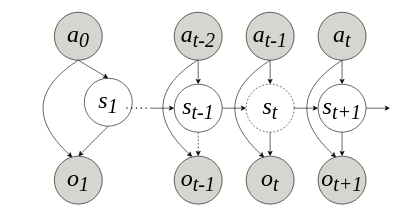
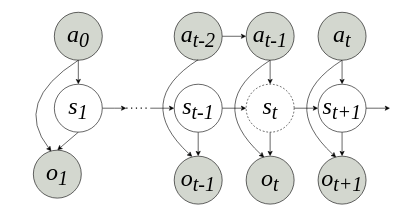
  <mxCell id="0" />
  <mxCell id="1" parent="0" />
- <mxCell id="2" value="o&lt;sub&gt;1&lt;/sub&gt;" style="ellipse;whiteSpace=wrap;html=1;aspect=fixed;fillColor=#d3d7cf;fontSize=40;fontFamily=Times New Roman;fontStyle=2" parent="1" vertex="1"><mxGeometry x="90" y="260" width="80" height="80" as="geometry" /></mxCell>
+ <mxCell id="2" value="o&lt;sub&gt;1&lt;/sub&gt;" style="ellipse;whiteSpace=wrap;html=1;aspect=fixed;fillColor=#d3d7cf;fontSize=40;fontFamily=Times New Roman;fontStyle=2" parent="1" vertex="1"><mxGeometry x="55" y="250" width="80" height="80" as="geometry" /></mxCell>
  <mxCell id="3" style="edgeStyle=orthogonalEdgeStyle;rounded=0;orthogonalLoop=1;jettySize=auto;html=1;exitX=1;exitY=0.5;exitDx=0;exitDy=0;" edge="1" parent="1" source="4"><mxGeometry relative="1" as="geometry"><mxPoint x="210" y="180" as="targetPoint" /></mxGeometry></mxCell>
- <mxCell id="4" value="s&lt;sub&gt;1&lt;/sub&gt;" style="ellipse;whiteSpace=wrap;html=1;aspect=fixed;fillColor=#ffffff;fontSize=40;fontFamily=Times New Roman;fontStyle=2" vertex="1" parent="1"><mxGeometry x="140" y="130" width="80" height="80" as="geometry" /></mxCell>
+ <mxCell id="4" value="s&lt;sub&gt;1&lt;/sub&gt;" style="ellipse;whiteSpace=wrap;html=1;aspect=fixed;fillColor=#ffffff;fontSize=40;fontFamily=Times New Roman;fontStyle=2" vertex="1" parent="1"><mxGeometry x="90" y="140" width="80" height="80" as="geometry" /></mxCell>
  <mxCell id="5" value="a&lt;sub&gt;0&lt;/sub&gt;" style="ellipse;whiteSpace=wrap;html=1;aspect=fixed;fillColor=#d3d7cf;fontSize=40;fontFamily=Times New Roman;fontStyle=2" vertex="1" parent="1"><mxGeometry x="90" y="20" width="80" height="80" as="geometry" /></mxCell>
  <mxCell id="6" value="" style="endArrow=classic;html=1;rounded=0;exitX=0.5;exitY=1;exitDx=0;exitDy=0;entryX=0.5;entryY=0;entryDx=0;entryDy=0;" edge="1" parent="1" source="4" target="2"><mxGeometry width="50" height="50" relative="1" as="geometry"><mxPoint x="290" y="370" as="sourcePoint" /><mxPoint x="340" y="320" as="targetPoint" /></mxGeometry></mxCell>
  <mxCell id="7" value="" style="endArrow=classic;html=1;rounded=0;exitX=0.5;exitY=1;exitDx=0;exitDy=0;entryX=0.5;entryY=0;entryDx=0;entryDy=0;" edge="1" parent="1" source="5" target="4"><mxGeometry width="50" height="50" relative="1" as="geometry"><mxPoint x="290" y="370" as="sourcePoint" /><mxPoint x="340" y="320" as="targetPoint" /></mxGeometry></mxCell>
  <mxCell id="8" value="o&lt;sub&gt;t-1&lt;/sub&gt;" style="ellipse;whiteSpace=wrap;html=1;aspect=fixed;fillColor=#d3d7cf;fontSize=40;fontFamily=Times New Roman;fontStyle=2" vertex="1" parent="1"><mxGeometry x="290" y="260" width="80" height="80" as="geometry" /></mxCell>
- <mxCell id="9" value="" style="edgeStyle=orthogonalEdgeStyle;rounded=0;orthogonalLoop=1;jettySize=auto;html=1;dashed=1;" edge="1" parent="1" source="11" target="8"><mxGeometry relative="1" as="geometry" /></mxCell>
+ <mxCell id="9" value="" style="edgeStyle=orthogonalEdgeStyle;rounded=0;orthogonalLoop=1;jettySize=auto;html=1;" edge="1" parent="1" source="11" target="8"><mxGeometry relative="1" as="geometry" /></mxCell>
  <mxCell id="10" value="" style="edgeStyle=orthogonalEdgeStyle;rounded=0;orthogonalLoop=1;jettySize=auto;html=1;" edge="1" parent="1" source="11" target="17"><mxGeometry relative="1" as="geometry" /></mxCell>
  <mxCell id="11" value="s&lt;sub&gt;t-1&lt;/sub&gt;" style="ellipse;whiteSpace=wrap;html=1;aspect=fixed;fillColor=#ffffff;fontSize=40;fontFamily=Times New Roman;fontStyle=2" vertex="1" parent="1"><mxGeometry x="290" y="140" width="80" height="80" as="geometry" /></mxCell>
- <mxCell id="12" style="edgeStyle=orthogonalEdgeStyle;rounded=0;orthogonalLoop=1;jettySize=auto;html=1;entryX=0.5;entryY=0;entryDx=0;entryDy=0;" edge="1" parent="1" source="13" target="11"><mxGeometry relative="1" as="geometry" /></mxCell>
+ <mxCell id="12" style="edgeStyle=orthogonalEdgeStyle;rounded=0;orthogonalLoop=1;jettySize=auto;html=1;" edge="1" parent="1" source="13" target="19"><mxGeometry relative="1" as="geometry" /></mxCell>
  <mxCell id="13" value="a&lt;sub&gt;t-2&lt;/sub&gt;" style="ellipse;whiteSpace=wrap;html=1;aspect=fixed;fillColor=#d3d7cf;fontSize=40;fontFamily=Times New Roman;fontStyle=2" vertex="1" parent="1"><mxGeometry x="290" y="20" width="80" height="80" as="geometry" /></mxCell>
  <mxCell id="14" value="o&lt;sub&gt;t&lt;/sub&gt;" style="ellipse;whiteSpace=wrap;html=1;aspect=fixed;fillColor=#d3d7cf;fontSize=40;fontFamily=Times New Roman;fontStyle=2" vertex="1" parent="1"><mxGeometry x="410" y="260" width="80" height="80" as="geometry" /></mxCell>
  <mxCell id="15" value="" style="edgeStyle=orthogonalEdgeStyle;rounded=0;orthogonalLoop=1;jettySize=auto;html=1;" edge="1" parent="1" source="17" target="14"><mxGeometry relative="1" as="geometry" /></mxCell>
  <mxCell id="16" value="" style="edgeStyle=orthogonalEdgeStyle;rounded=0;orthogonalLoop=1;jettySize=auto;html=1;" edge="1" parent="1" source="17" target="23"><mxGeometry relative="1" as="geometry" /></mxCell>
  <mxCell id="17" value="s&lt;sub&gt;t&lt;/sub&gt;" style="ellipse;whiteSpace=wrap;html=1;aspect=fixed;fillColor=#ffffff;fontSize=40;fontFamily=Times New Roman;fontStyle=2;dashed=1;" vertex="1" parent="1"><mxGeometry x="410" y="140" width="80" height="80" as="geometry" /></mxCell>
  <mxCell id="18" value="" style="edgeStyle=orthogonalEdgeStyle;rounded=0;orthogonalLoop=1;jettySize=auto;html=1;" edge="1" parent="1" source="19" target="17"><mxGeometry relative="1" as="geometry" /></mxCell>
  <mxCell id="19" value="a&lt;sub&gt;t-1&lt;/sub&gt;" style="ellipse;whiteSpace=wrap;html=1;aspect=fixed;fillColor=#d3d7cf;fontSize=40;fontFamily=Times New Roman;fontStyle=2" vertex="1" parent="1"><mxGeometry x="410" y="20" width="80" height="80" as="geometry" /></mxCell>
  <mxCell id="20" value="o&lt;sub&gt;t+1&lt;/sub&gt;" style="ellipse;whiteSpace=wrap;html=1;aspect=fixed;fillColor=#d3d7cf;fontSize=40;fontFamily=Times New Roman;fontStyle=2" vertex="1" parent="1"><mxGeometry x="530" y="260" width="80" height="80" as="geometry" /></mxCell>
  <mxCell id="21" style="edgeStyle=orthogonalEdgeStyle;rounded=0;orthogonalLoop=1;jettySize=auto;html=1;" edge="1" parent="1" source="23"><mxGeometry relative="1" as="geometry"><mxPoint x="650" y="180" as="targetPoint" /></mxGeometry></mxCell>
  <mxCell id="22" value="" style="edgeStyle=orthogonalEdgeStyle;rounded=0;orthogonalLoop=1;jettySize=auto;html=1;" edge="1" parent="1" source="23" target="20"><mxGeometry relative="1" as="geometry" /></mxCell>
  <mxCell id="23" value="s&lt;sub&gt;t+1&lt;/sub&gt;" style="ellipse;whiteSpace=wrap;html=1;aspect=fixed;fillColor=#ffffff;fontSize=40;fontFamily=Times New Roman;fontStyle=2" vertex="1" parent="1"><mxGeometry x="530" y="140" width="80" height="80" as="geometry" /></mxCell>
  <mxCell id="24" value="" style="edgeStyle=orthogonalEdgeStyle;rounded=0;orthogonalLoop=1;jettySize=auto;html=1;" edge="1" parent="1" source="25" target="23"><mxGeometry relative="1" as="geometry" /></mxCell>
  <mxCell id="25" value="a&lt;sub&gt;t&lt;/sub&gt;" style="ellipse;whiteSpace=wrap;html=1;aspect=fixed;fillColor=#d3d7cf;fontSize=40;fontFamily=Times New Roman;fontStyle=2" vertex="1" parent="1"><mxGeometry x="530" y="20" width="80" height="80" as="geometry" /></mxCell>
  <mxCell id="26" value="" style="endArrow=classic;html=1;rounded=0;entryX=0;entryY=0.5;entryDx=0;entryDy=0;" edge="1" parent="1" target="11"><mxGeometry width="50" height="50" relative="1" as="geometry"><mxPoint x="250" y="180" as="sourcePoint" /><mxPoint x="300" y="130" as="targetPoint" /></mxGeometry></mxCell>
  <mxCell id="27" value="" style="endArrow=none;dashed=1;html=1;dashPattern=1 3;strokeWidth=2;rounded=0;" edge="1" parent="1"><mxGeometry width="50" height="50" relative="1" as="geometry"><mxPoint x="210" y="180" as="sourcePoint" /><mxPoint x="250" y="180" as="targetPoint" /></mxGeometry></mxCell>
  <mxCell id="28" value="" style="curved=1;endArrow=classic;html=1;rounded=0;entryX=0.375;entryY=0.025;entryDx=0;entryDy=0;entryPerimeter=0;" edge="1" parent="1" target="2"><mxGeometry width="50" height="50" relative="1" as="geometry"><mxPoint x="130" y="100" as="sourcePoint" /><mxPoint x="130" y="260" as="targetPoint" /><Array as="points"><mxPoint x="20" y="170" /></Array></mxGeometry></mxCell>
  <mxCell id="29" value="" style="curved=1;endArrow=classic;html=1;rounded=0;entryX=0.375;entryY=0.025;entryDx=0;entryDy=0;entryPerimeter=0;" edge="1" parent="1"><mxGeometry width="50" height="50" relative="1" as="geometry"><mxPoint x="330" y="99" as="sourcePoint" /><mxPoint x="320" y="261" as="targetPoint" /><Array as="points"><mxPoint x="220" y="169" /></Array></mxGeometry></mxCell>
  <mxCell id="30" value="" style="curved=1;endArrow=classic;html=1;rounded=0;entryX=0.375;entryY=0.025;entryDx=0;entryDy=0;entryPerimeter=0;" edge="1" parent="1"><mxGeometry width="50" height="50" relative="1" as="geometry"><mxPoint x="450" y="100" as="sourcePoint" /><mxPoint x="440" y="262" as="targetPoint" /><Array as="points"><mxPoint x="340" y="170" /></Array></mxGeometry></mxCell>
  <mxCell id="31" value="" style="curved=1;endArrow=classic;html=1;rounded=0;entryX=0.375;entryY=0.025;entryDx=0;entryDy=0;entryPerimeter=0;" edge="1" parent="1"><mxGeometry width="50" height="50" relative="1" as="geometry"><mxPoint x="570" y="100" as="sourcePoint" /><mxPoint x="560" y="262" as="targetPoint" /><Array as="points"><mxPoint x="460" y="170" /></Array></mxGeometry></mxCell>
